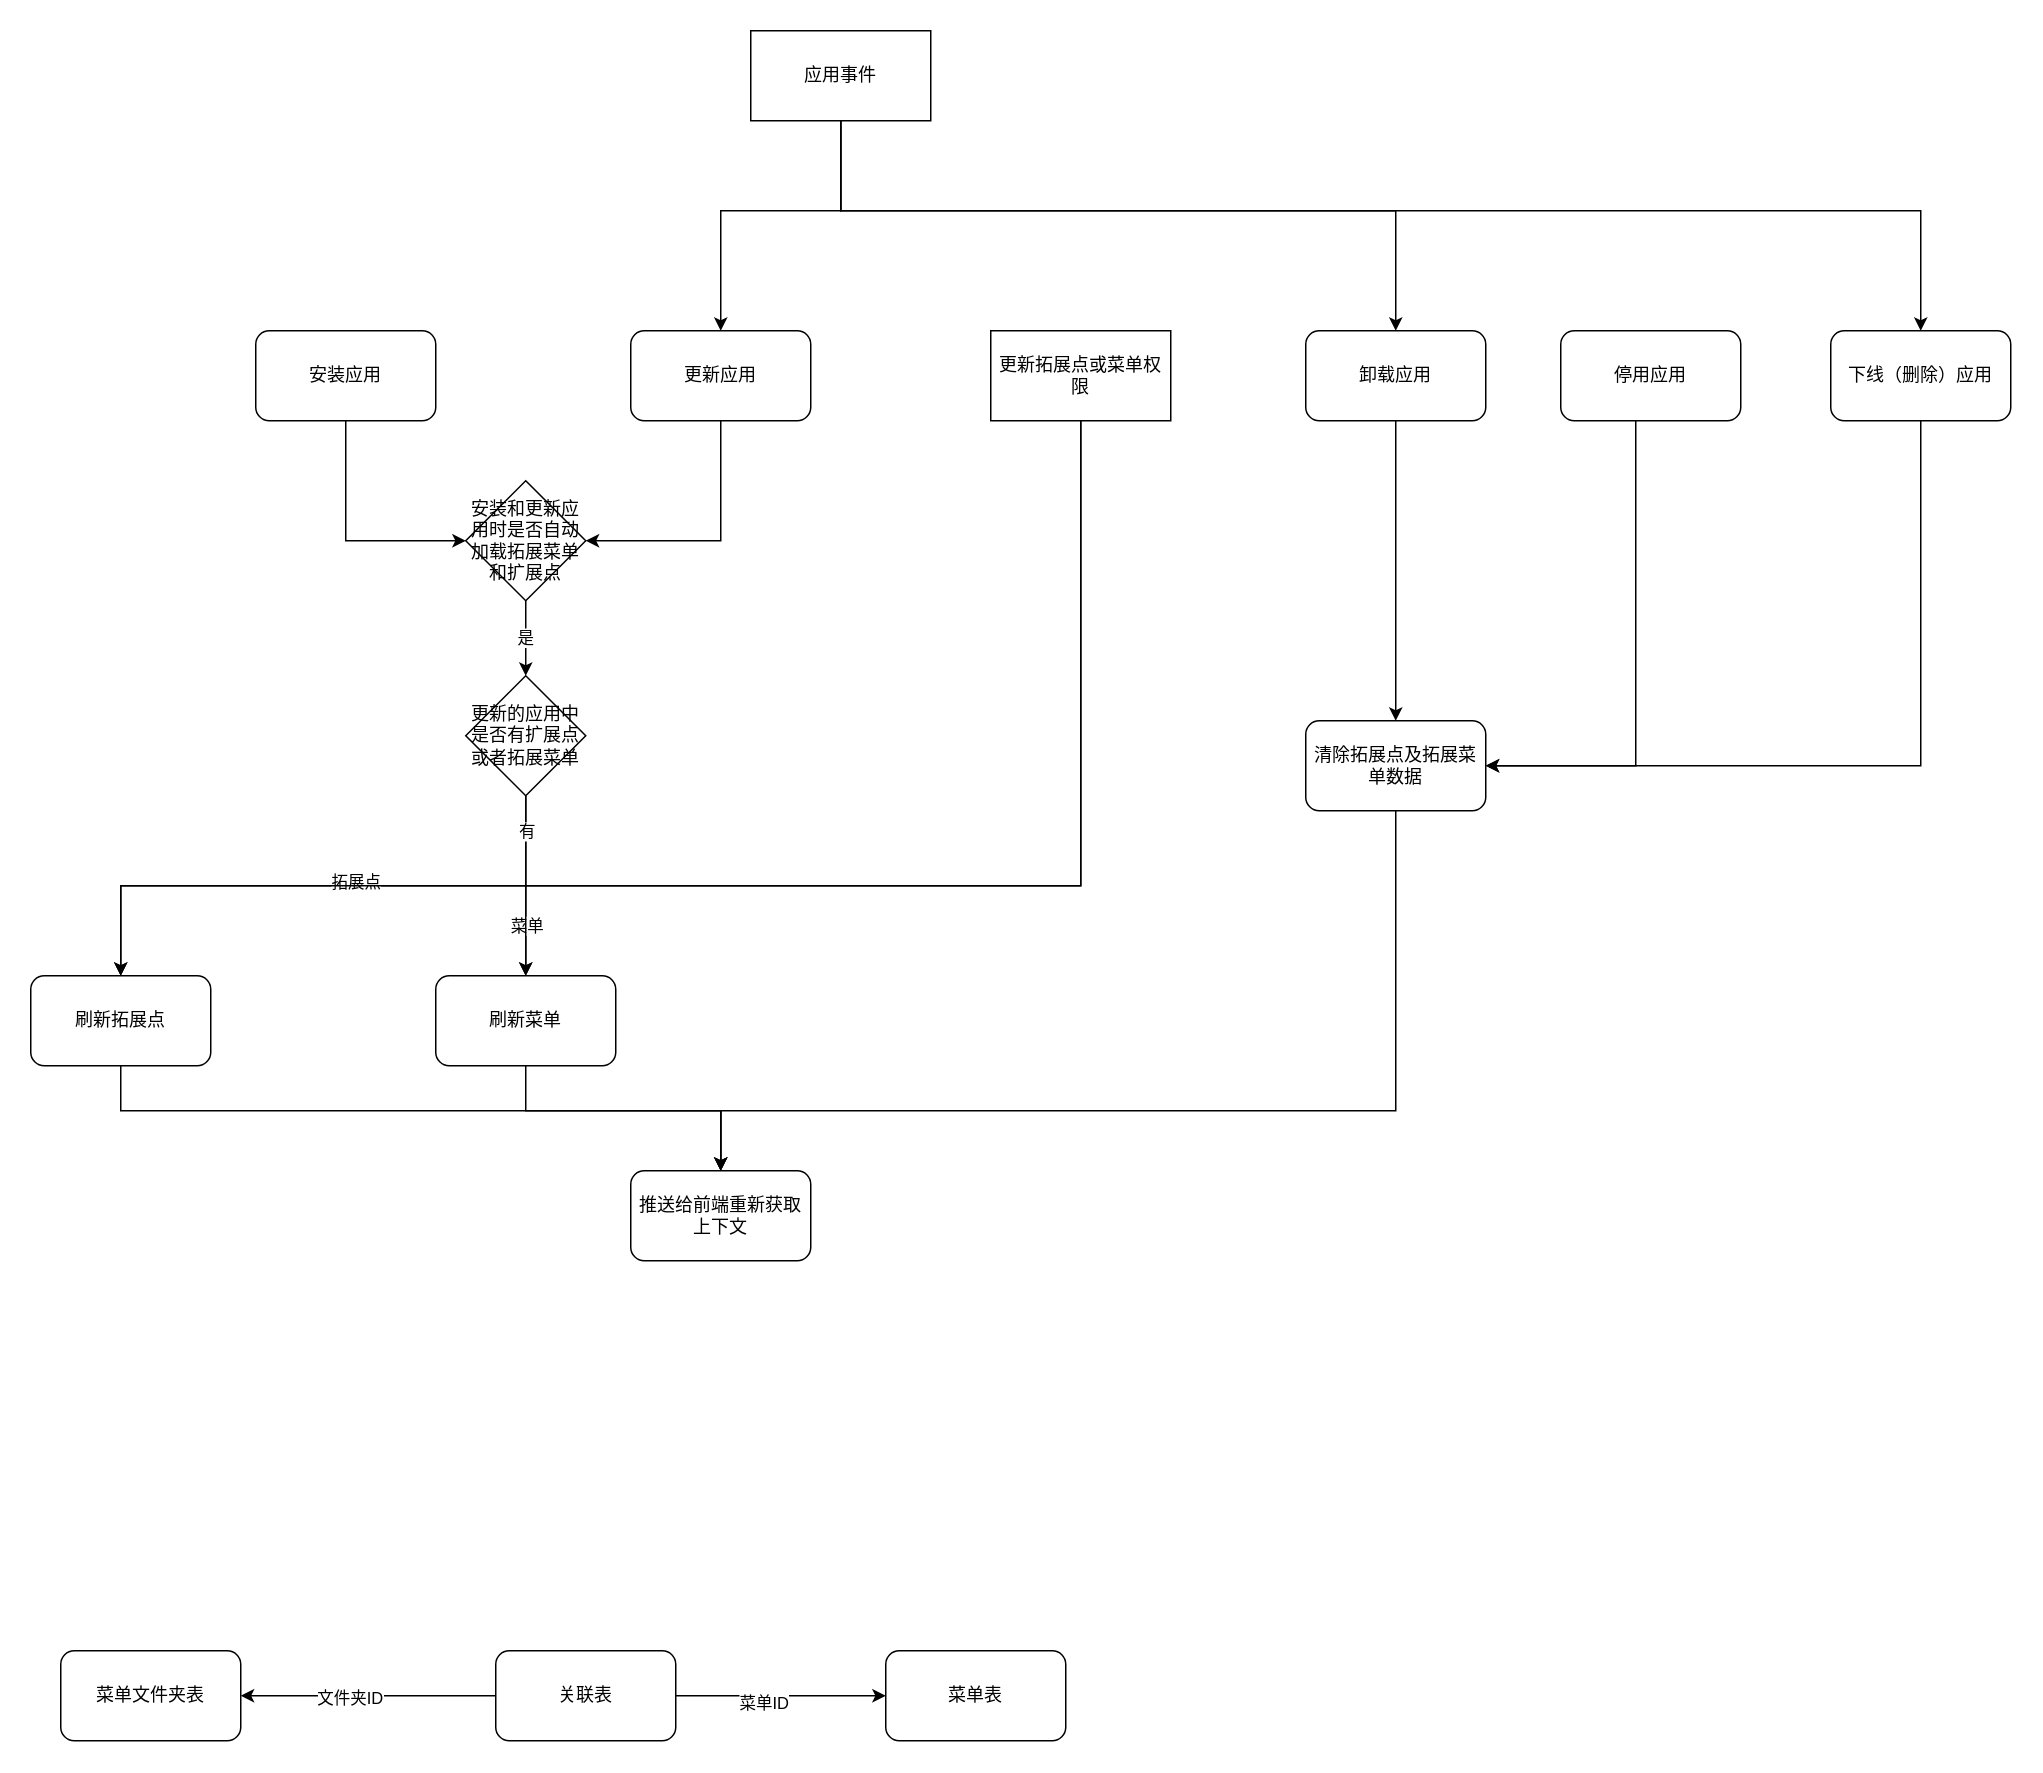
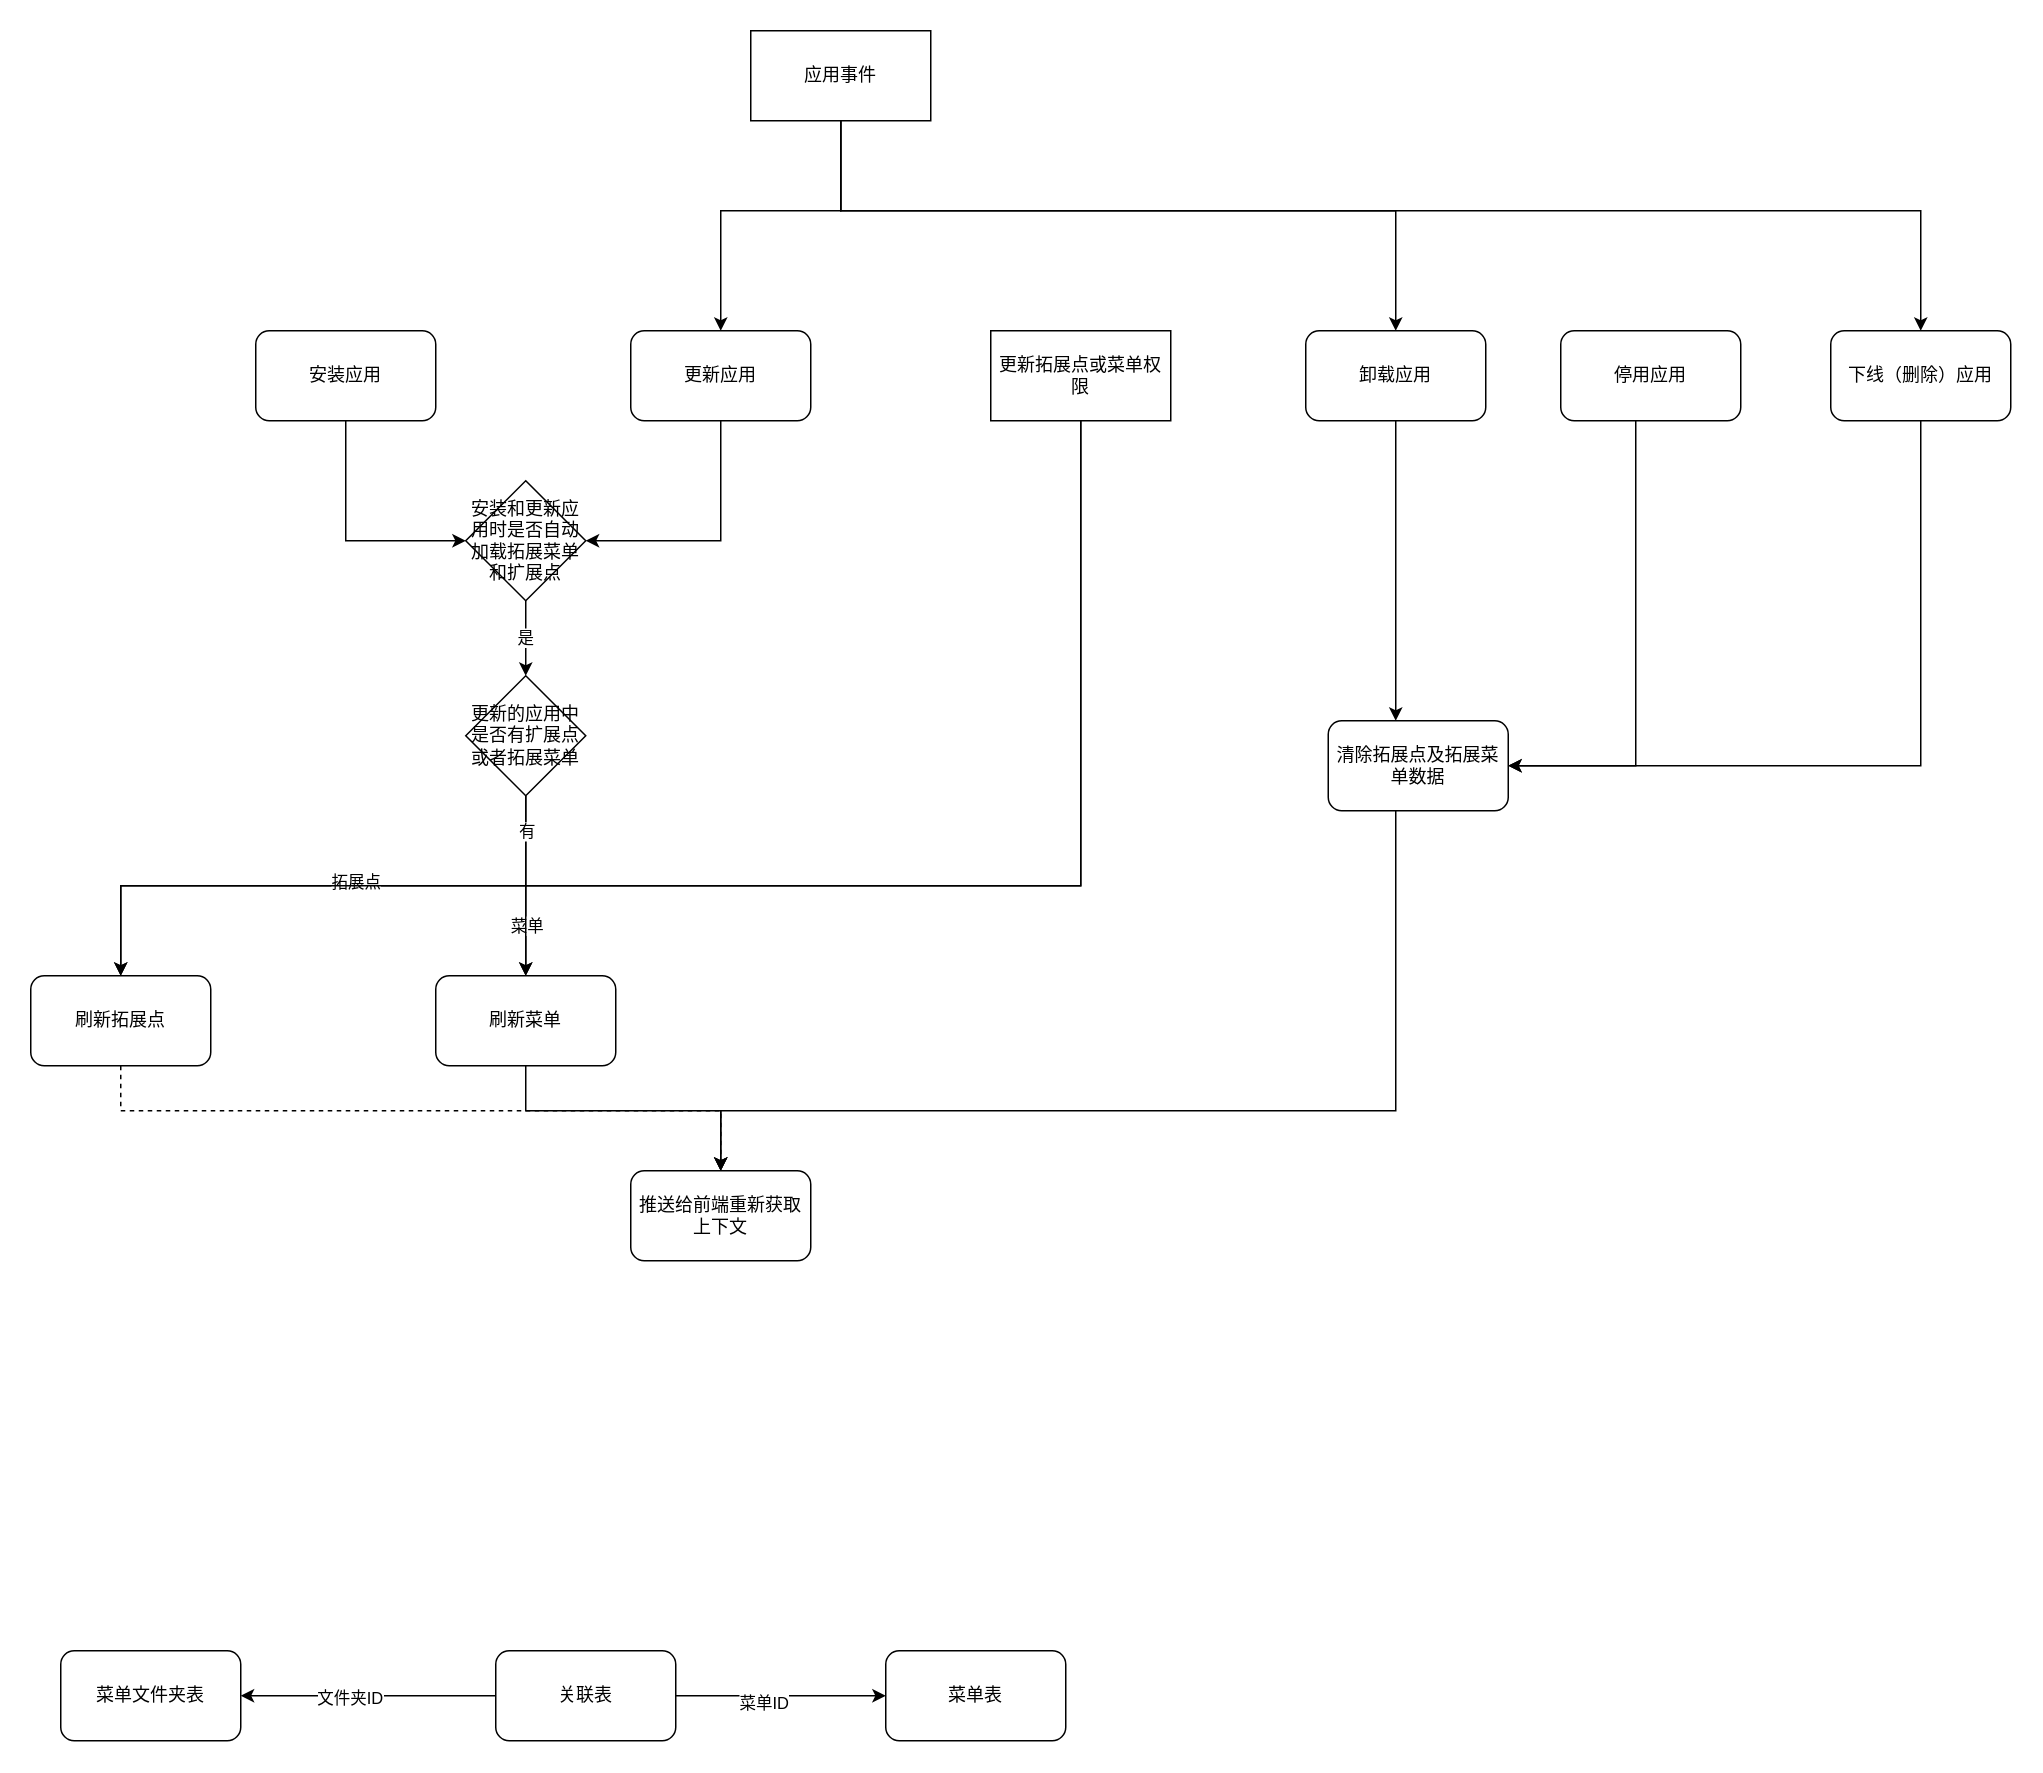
  <mxCell id="0" />
  <mxCell id="1" parent="0" />
  <mxCell id="2" value="" style="edgeStyle=orthogonalEdgeStyle;rounded=0;orthogonalLoop=1;jettySize=auto;html=1;entryX=0;entryY=0.5;entryDx=0;entryDy=0;" edge="1" parent="1" source="3" target="29"><mxGeometry relative="1" as="geometry"><Array as="points"><mxPoint x="230" y="360" /></Array></mxGeometry></mxCell>
  <mxCell id="3" value="安装应用" style="rounded=1;whiteSpace=wrap;html=1;" vertex="1" parent="1"><mxGeometry x="170" y="220" width="120" height="60" as="geometry" /></mxCell>
  <mxCell id="4" style="edgeStyle=orthogonalEdgeStyle;rounded=0;orthogonalLoop=1;jettySize=auto;html=1;entryX=0.5;entryY=0;entryDx=0;entryDy=0;" edge="1" parent="1" source="9" target="15"><mxGeometry relative="1" as="geometry"><Array as="points"><mxPoint x="350" y="590" /><mxPoint x="80" y="590" /></Array></mxGeometry></mxCell>
  <mxCell id="5" value="拓展点" style="edgeLabel;html=1;align=center;verticalAlign=middle;resizable=0;points=[];" vertex="1" connectable="0" parent="4"><mxGeometry x="-0.109" y="-3" relative="1" as="geometry"><mxPoint as="offset" /></mxGeometry></mxCell>
  <mxCell id="6" style="edgeStyle=orthogonalEdgeStyle;rounded=0;orthogonalLoop=1;jettySize=auto;html=1;" edge="1" parent="1" source="9" target="17"><mxGeometry relative="1" as="geometry"><Array as="points"><mxPoint x="350" y="590" /><mxPoint x="350" y="590" /></Array></mxGeometry></mxCell>
  <mxCell id="7" value="菜单" style="edgeLabel;html=1;align=center;verticalAlign=middle;resizable=0;points=[];" vertex="1" connectable="0" parent="6"><mxGeometry x="0.175" y="-2" relative="1" as="geometry"><mxPoint x="2" y="15" as="offset" /></mxGeometry></mxCell>
  <mxCell id="8" value="有" style="edgeLabel;html=1;align=center;verticalAlign=middle;resizable=0;points=[];" vertex="1" connectable="0" parent="6"><mxGeometry x="-0.855" relative="1" as="geometry"><mxPoint y="14" as="offset" /></mxGeometry></mxCell>
  <mxCell id="9" value="更新的应用中是否有扩展点或者拓展菜单" style="rhombus;whiteSpace=wrap;html=1;" vertex="1" parent="1"><mxGeometry x="310" y="450" width="80" height="80" as="geometry" /></mxCell>
  <mxCell id="10" style="edgeStyle=orthogonalEdgeStyle;rounded=0;orthogonalLoop=1;jettySize=auto;html=1;" edge="1" parent="1" source="13" target="20"><mxGeometry relative="1" as="geometry"><Array as="points"><mxPoint x="560" y="140" /><mxPoint x="480" y="140" /></Array></mxGeometry></mxCell>
  <mxCell id="11" style="edgeStyle=orthogonalEdgeStyle;rounded=0;orthogonalLoop=1;jettySize=auto;html=1;" edge="1" parent="1" source="13" target="22"><mxGeometry relative="1" as="geometry"><Array as="points"><mxPoint x="560" y="140" /><mxPoint x="930" y="140" /></Array></mxGeometry></mxCell>
  <mxCell id="12" style="edgeStyle=orthogonalEdgeStyle;rounded=0;orthogonalLoop=1;jettySize=auto;html=1;entryX=0.5;entryY=0;entryDx=0;entryDy=0;" edge="1" parent="1" source="13" target="40"><mxGeometry relative="1" as="geometry"><Array as="points"><mxPoint x="560" y="140" /><mxPoint x="1280" y="140" /></Array></mxGeometry></mxCell>
  <mxCell id="13" value="应用事件" style="rounded=0;whiteSpace=wrap;html=1;" vertex="1" parent="1"><mxGeometry x="500" y="20" width="120" height="60" as="geometry" /></mxCell>
- <mxCell id="14" style="edgeStyle=orthogonalEdgeStyle;rounded=0;orthogonalLoop=1;jettySize=auto;html=1;" edge="1" parent="1" source="15" target="18"><mxGeometry relative="1" as="geometry"><Array as="points"><mxPoint x="80" y="740" /><mxPoint x="480" y="740" /></Array></mxGeometry></mxCell>
+ <mxCell id="14" style="edgeStyle=orthogonalEdgeStyle;rounded=0;orthogonalLoop=1;jettySize=auto;html=1;dashed=1;" edge="1" parent="1" source="15" target="18"><mxGeometry relative="1" as="geometry"><Array as="points"><mxPoint x="80" y="740" /><mxPoint x="480" y="740" /></Array></mxGeometry></mxCell>
  <mxCell id="15" value="刷新拓展点" style="rounded=1;whiteSpace=wrap;html=1;" vertex="1" parent="1"><mxGeometry x="20" y="650" width="120" height="60" as="geometry" /></mxCell>
  <mxCell id="16" style="edgeStyle=orthogonalEdgeStyle;rounded=0;orthogonalLoop=1;jettySize=auto;html=1;" edge="1" parent="1" source="17" target="18"><mxGeometry relative="1" as="geometry"><Array as="points"><mxPoint x="350" y="740" /><mxPoint x="480" y="740" /></Array></mxGeometry></mxCell>
  <mxCell id="17" value="刷新菜单" style="rounded=1;whiteSpace=wrap;html=1;" vertex="1" parent="1"><mxGeometry x="290" y="650" width="120" height="60" as="geometry" /></mxCell>
  <mxCell id="18" value="推送给前端重新获取上下文" style="rounded=1;whiteSpace=wrap;html=1;" vertex="1" parent="1"><mxGeometry x="420" y="780" width="120" height="60" as="geometry" /></mxCell>
  <mxCell id="19" style="edgeStyle=orthogonalEdgeStyle;rounded=0;orthogonalLoop=1;jettySize=auto;html=1;entryX=1;entryY=0.5;entryDx=0;entryDy=0;" edge="1" parent="1" source="20" target="29"><mxGeometry relative="1" as="geometry"><Array as="points"><mxPoint x="480" y="360" /></Array></mxGeometry></mxCell>
  <mxCell id="20" value="更新应用" style="rounded=1;whiteSpace=wrap;html=1;" vertex="1" parent="1"><mxGeometry x="420" y="220" width="120" height="60" as="geometry" /></mxCell>
  <mxCell id="21" style="edgeStyle=orthogonalEdgeStyle;rounded=0;orthogonalLoop=1;jettySize=auto;html=1;" edge="1" parent="1" source="22" target="24"><mxGeometry relative="1" as="geometry"><Array as="points"><mxPoint x="950" y="500" /></Array></mxGeometry></mxCell>
  <mxCell id="22" value="卸载应用" style="rounded=1;whiteSpace=wrap;html=1;" vertex="1" parent="1"><mxGeometry x="870" y="220" width="120" height="60" as="geometry" /></mxCell>
  <mxCell id="23" style="edgeStyle=orthogonalEdgeStyle;rounded=0;orthogonalLoop=1;jettySize=auto;html=1;entryX=0.5;entryY=0;entryDx=0;entryDy=0;" edge="1" parent="1" source="24" target="18"><mxGeometry relative="1" as="geometry"><Array as="points"><mxPoint x="930" y="740" /><mxPoint x="480" y="740" /></Array></mxGeometry></mxCell>
- <mxCell id="24" value="清除拓展点及拓展菜单数据" style="rounded=1;whiteSpace=wrap;html=1;" vertex="1" parent="1"><mxGeometry x="870" y="480" width="120" height="60" as="geometry" /></mxCell>
+ <mxCell id="24" value="清除拓展点及拓展菜单数据" style="rounded=1;whiteSpace=wrap;html=1;" vertex="1" parent="1"><mxGeometry x="885" y="480" width="120" height="60" as="geometry" /></mxCell>
  <mxCell id="25" style="edgeStyle=orthogonalEdgeStyle;rounded=0;orthogonalLoop=1;jettySize=auto;html=1;entryX=0.5;entryY=0;entryDx=0;entryDy=0;" edge="1" parent="1" source="27" target="17"><mxGeometry relative="1" as="geometry"><Array as="points"><mxPoint x="720" y="590" /><mxPoint x="350" y="590" /></Array></mxGeometry></mxCell>
  <mxCell id="26" style="edgeStyle=orthogonalEdgeStyle;rounded=0;orthogonalLoop=1;jettySize=auto;html=1;" edge="1" parent="1" source="27" target="15"><mxGeometry relative="1" as="geometry"><Array as="points"><mxPoint x="720" y="590" /><mxPoint x="80" y="590" /></Array></mxGeometry></mxCell>
  <mxCell id="27" value="更新拓展点或菜单权限" style="whiteSpace=wrap;html=1;rounded=0;" vertex="1" parent="1"><mxGeometry x="660" y="220" width="120" height="60" as="geometry" /></mxCell>
  <mxCell id="28" value="是" style="edgeStyle=orthogonalEdgeStyle;rounded=0;orthogonalLoop=1;jettySize=auto;html=1;" edge="1" parent="1" source="29" target="9"><mxGeometry relative="1" as="geometry"><Array as="points"><mxPoint x="350" y="420" /><mxPoint x="350" y="420" /></Array><mxPoint as="offset" /></mxGeometry></mxCell>
  <mxCell id="29" value="安装和更新应用时是否自动加载拓展菜单和扩展点" style="rhombus;whiteSpace=wrap;html=1;" vertex="1" parent="1"><mxGeometry x="310" y="320" width="80" height="80" as="geometry" /></mxCell>
  <mxCell id="30" value="菜单文件夹表" style="rounded=1;whiteSpace=wrap;html=1;" vertex="1" parent="1"><mxGeometry x="40" y="1100" width="120" height="60" as="geometry" /></mxCell>
  <mxCell id="31" value="菜单表" style="rounded=1;whiteSpace=wrap;html=1;" vertex="1" parent="1"><mxGeometry x="590" y="1100" width="120" height="60" as="geometry" /></mxCell>
  <mxCell id="32" value="" style="edgeStyle=orthogonalEdgeStyle;rounded=0;orthogonalLoop=1;jettySize=auto;html=1;" edge="1" parent="1" source="36" target="30"><mxGeometry relative="1" as="geometry" /></mxCell>
  <mxCell id="33" value="文件夹ID" style="edgeLabel;html=1;align=center;verticalAlign=middle;resizable=0;points=[];" vertex="1" connectable="0" parent="32"><mxGeometry x="0.156" y="1" relative="1" as="geometry"><mxPoint as="offset" /></mxGeometry></mxCell>
  <mxCell id="34" value="" style="edgeStyle=orthogonalEdgeStyle;rounded=0;orthogonalLoop=1;jettySize=auto;html=1;" edge="1" parent="1" source="36" target="31"><mxGeometry relative="1" as="geometry" /></mxCell>
  <mxCell id="35" value="菜单ID" style="edgeLabel;html=1;align=center;verticalAlign=middle;resizable=0;points=[];" vertex="1" connectable="0" parent="34"><mxGeometry x="-0.178" y="-4" relative="1" as="geometry"><mxPoint as="offset" /></mxGeometry></mxCell>
  <mxCell id="36" value="关联表" style="rounded=1;whiteSpace=wrap;html=1;" vertex="1" parent="1"><mxGeometry x="330" y="1100" width="120" height="60" as="geometry" /></mxCell>
  <mxCell id="37" style="edgeStyle=orthogonalEdgeStyle;rounded=0;orthogonalLoop=1;jettySize=auto;html=1;entryX=1;entryY=0.5;entryDx=0;entryDy=0;" edge="1" parent="1" source="38" target="24"><mxGeometry relative="1" as="geometry"><mxPoint x="970" y="510" as="targetPoint" /><Array as="points"><mxPoint x="1090" y="510" /></Array></mxGeometry></mxCell>
  <mxCell id="38" value="停用应用" style="rounded=1;whiteSpace=wrap;html=1;" vertex="1" parent="1"><mxGeometry x="1040" y="220" width="120" height="60" as="geometry" /></mxCell>
  <mxCell id="39" style="edgeStyle=orthogonalEdgeStyle;rounded=0;orthogonalLoop=1;jettySize=auto;html=1;entryX=1;entryY=0.5;entryDx=0;entryDy=0;" edge="1" parent="1" source="40" target="24"><mxGeometry relative="1" as="geometry"><Array as="points"><mxPoint x="1280" y="510" /></Array></mxGeometry></mxCell>
  <mxCell id="40" value="下线（删除）应用" style="rounded=1;whiteSpace=wrap;html=1;" vertex="1" parent="1"><mxGeometry x="1220" y="220" width="120" height="60" as="geometry" /></mxCell>
